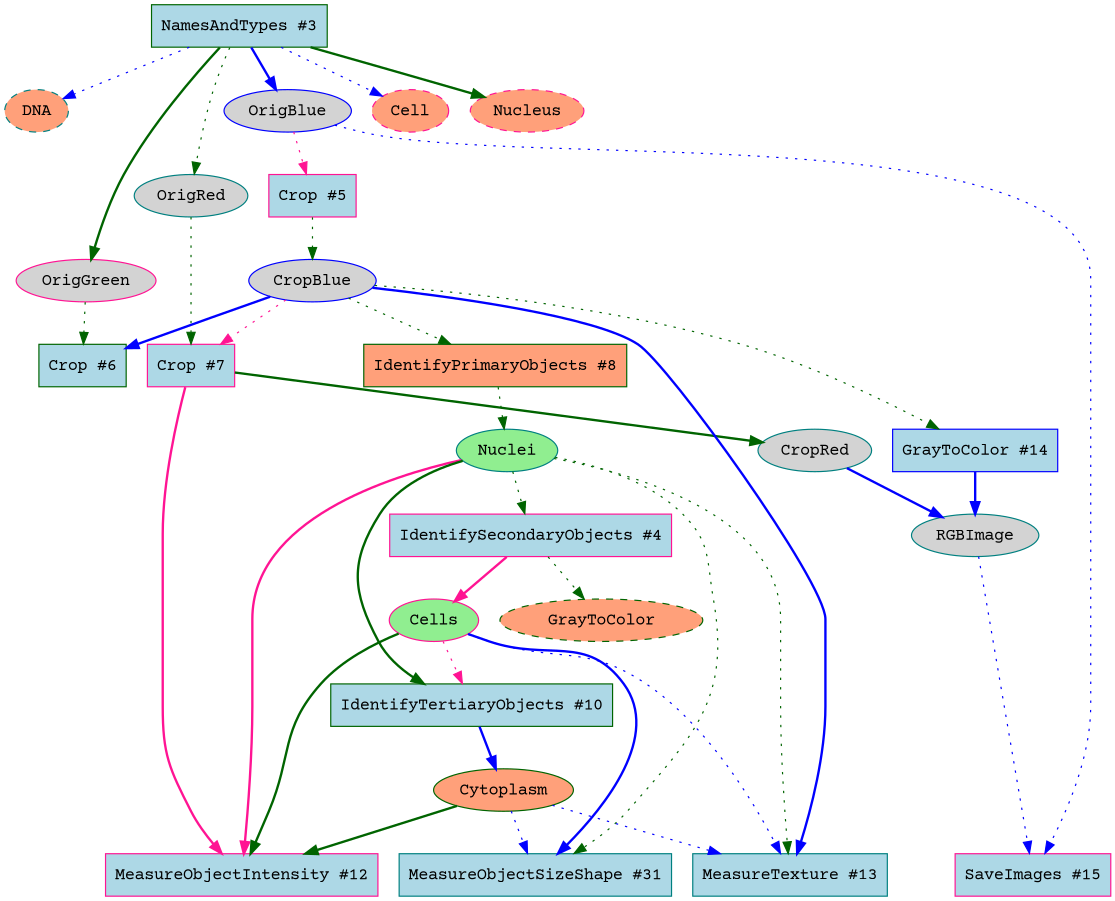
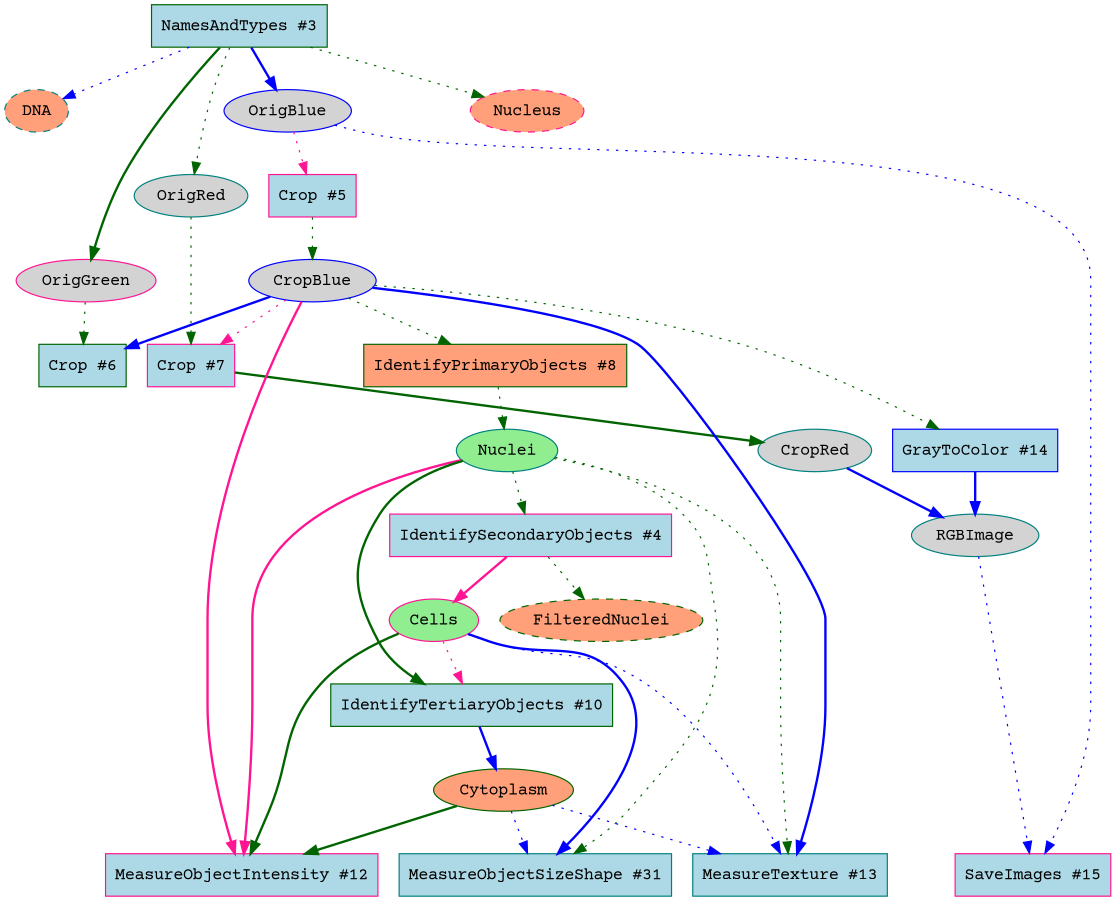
  strict digraph {
    fontname="Courier Prime"
    node [color=deeppink fillcolor=lightblue fontname="Courier Prime" shape=ellipse style=filled type=module]
    edge [color=darkgreen fontname="Courier Prime" style=dotted type=image_input]
    n1 [color=darkgreen enabled=True label="NamesAndTypes #3" module_name=NamesAndTypes module_num=3 original_num=3 shape=box stable_id=NamesAndTypes_a64add3]
    n2 [enabled=True label="MeasureObjectIntensity #12" module_name=MeasureObjectIntensity module_num=12 original_num=12 shape=box stable_id=MeasureObjectIntensity_493d53fb]
    n3 [color=teal enabled=True label="MeasureObjectSizeShape #31" module_name=MeasureObjectSizeShape module_num=11 original_num=11 shape=box stable_id=MeasureObjectSizeShape_33e152a1]
    n4 [color=teal enabled=True label="MeasureTexture #13" module_name=MeasureTexture module_num=13 original_num=13 shape=box stable_id=MeasureTexture_493d53fb]
    n5 [enabled=True label="SaveImages #15" module_name=SaveImages module_num=15 original_num=15 shape=box stable_id=SaveImages_c2b508af]
    n6 [color=teal fillcolor=lightsalmon filtered=True label=DNA style="filled,dashed" type=image]
    n7 [color=blue fillcolor=lightgray label=OrigBlue type=image]
    n8 [fillcolor=lightgray label=OrigGreen type=image]
    n9 [color=teal fillcolor=lightgray label=OrigRed type=image]
-   n10 [fillcolor=lightsalmon filtered=True label=Cell style="filled,dashed" type=object]
    n11 [fillcolor=lightsalmon filtered=True label=Nucleus style="filled,dashed" type=object]
    n12 [enabled=True label="Crop #7" module_name=Crop module_num=7 original_num=7 shape=box stable_id=Crop_332d8a68]
    n13 [color=teal fillcolor=lightgray label=CropRed type=image]
    n14 [color=teal fillcolor=lightgray label=RGBImage type=image]
    n15 [enabled=True label="Crop #5" module_name=Crop module_num=5 original_num=5 shape=box stable_id=Crop_3828b249]
    n16 [color=blue fillcolor=lightgray label=CropBlue type=image]
    n17 [color=darkgreen enabled=True label="Crop #6" module_name=Crop module_num=6 original_num=6 shape=box stable_id=Crop_39198e21]
    n18 [color=blue enabled=True label="GrayToColor #14" module_name=GrayToColor module_num=14 original_num=14 shape=box stable_id=GrayToColor_dc85e759]
    n19 [color=darkgreen enabled=True fillcolor=lightsalmon label="IdentifyPrimaryObjects #8" module_name=IdentifyPrimaryObjects module_num=8 original_num=8 shape=box stable_id=IdentifyPrimaryObjects_b59141d4]
    n20 [color=teal fillcolor=lightgreen label=Nuclei type=object]
    n21 [enabled=True label="IdentifySecondaryObjects #4" module_name=IdentifySecondaryObjects module_num=9 original_num=9 shape=box stable_id=IdentifySecondaryObjects_617cabe9]
    n22 [color=darkgreen enabled=True label="IdentifyTertiaryObjects #10" module_name=IdentifyTertiaryObjects module_num=10 original_num=10 shape=box stable_id=IdentifyTertiaryObjects_ac7b69a9]
    n23 [fillcolor=lightgreen label=Cells type=object]
-   n24 [color=darkgreen fillcolor=lightsalmon filtered=True label=GrayToColor style="filled,dashed" type=object]
+   n24 [color=darkgreen fillcolor=lightsalmon filtered=True label=FilteredNuclei style="filled,dashed" type=object]
    n25 [color=darkgreen fillcolor=lightsalmon label=Cytoplasm type=object]
    subgraph sub_1 {
      rank=min
      n1
    }
    subgraph sub_2 {
      rank=max
      n2
      n3
      n4
      n5
    }
    n1 -> n6 [color=blue type=image_output]
    n1 -> n7 [color=blue style=bold type=image_output]
    n1 -> n8 [style=bold type=image_output]
    n1 -> n9 [type=image_output]
-   n1 -> n10 [color=blue type=object_output]
-   n1 -> n11 [style=bold type=object_output]
+   n1 -> n11 [type=object_output]
    n7 -> n5 [color=blue]
    n7 -> n15 [color=deeppink]
    n8 -> n17
    n9 -> n12
    n12 -> n13 [style=bold type=image_output]
    n13 -> n14 [color=blue style=bold]
    n14 -> n5 [color=blue]
    n15 -> n16 [type=image_output]
-   n12 -> n2 [color=deeppink style=bold type=image_list_input]
+   n16 -> n2 [color=deeppink style=bold type=image_list_input]
    n16 -> n4 [color=blue style=bold type=image_list_input]
    n16 -> n12 [color=deeppink]
    n16 -> n17 [color=blue style=bold]
    n16 -> n18
    n16 -> n19
    n18 -> n14 [color=blue style=bold type=image_output]
    n19 -> n20 [type=object_output]
    n20 -> n2 [color=deeppink style=bold type=object_list_input]
    n20 -> n3 [type=object_list_input]
    n20 -> n4 [type=object_list_input]
    n20 -> n21 [type=object_input]
    n20 -> n22 [style=bold type=object_input]
    n21 -> n23 [color=deeppink style=bold type=object_output]
    n21 -> n24 [type=object_output]
    n22 -> n25 [color=blue style=bold type=object_output]
    n23 -> n2 [style=bold type=object_list_input]
    n23 -> n3 [color=blue style=bold type=object_list_input]
    n23 -> n4 [color=blue type=object_list_input]
    n23 -> n22 [color=deeppink type=object_input]
    n25 -> n2 [style=bold type=object_list_input]
    n25 -> n3 [color=blue type=object_list_input]
    n25 -> n4 [color=blue type=object_list_input]
  }
